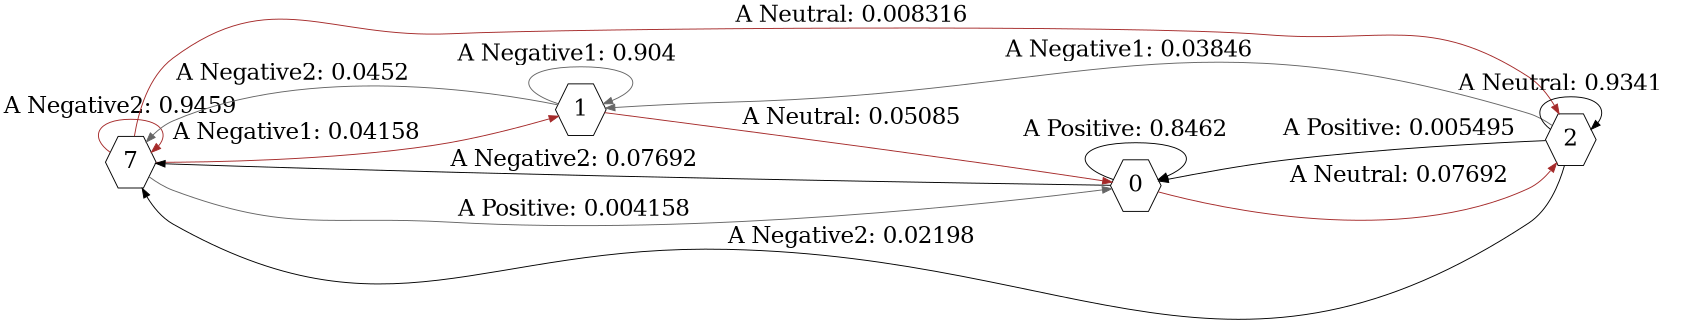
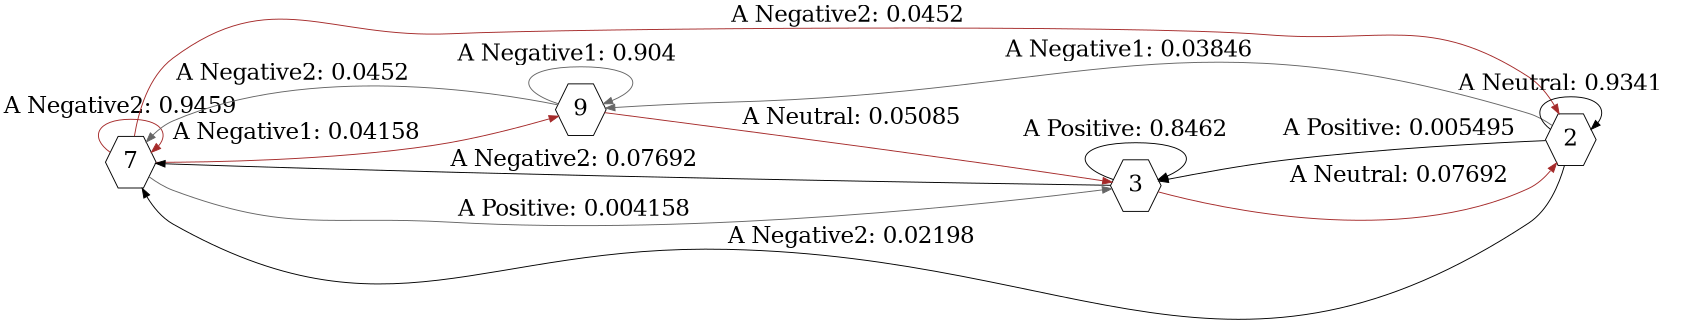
  digraph {
    rankdir=LR
    node [fontsize=24 shape=hexagon]
    edge [color=brown fontsize=24]
    n1 [label=7]
-   1
+   1 [label=9]
    2
-   3 [label=0]
+   3
    n1 -> n1 [label="A Negative2: 0.9459   "]
    n1 -> 1 [label="A Negative1: 0.04158  "]
-   n1 -> 2 [label="A Neutral: 0.008316  "]
+   n1 -> 2 [label="A Negative2: 0.0452   "]
    n1 -> 3 [color=gray40 label="A Positive: 0.004158  "]
    1 -> n1 [color=gray40 label="A Negative2: 0.0452   "]
    1 -> 1 [color=gray40 label="A Negative1: 0.904    "]
    1 -> 3 [label="A Neutral: 0.05085  "]
    2 -> n1 [color=black label="A Negative2: 0.02198  "]
    2 -> 1 [color=gray40 label="A Negative1: 0.03846  "]
    2 -> 2 [color=black label="A Neutral: 0.9341   "]
    2 -> 3 [color=black label="A Positive: 0.005495  "]
    3 -> n1 [color=black label="A Negative2: 0.07692  "]
    3 -> 2 [label="A Neutral: 0.07692  "]
    3 -> 3 [color=black label="A Positive: 0.8462   "]
  }
